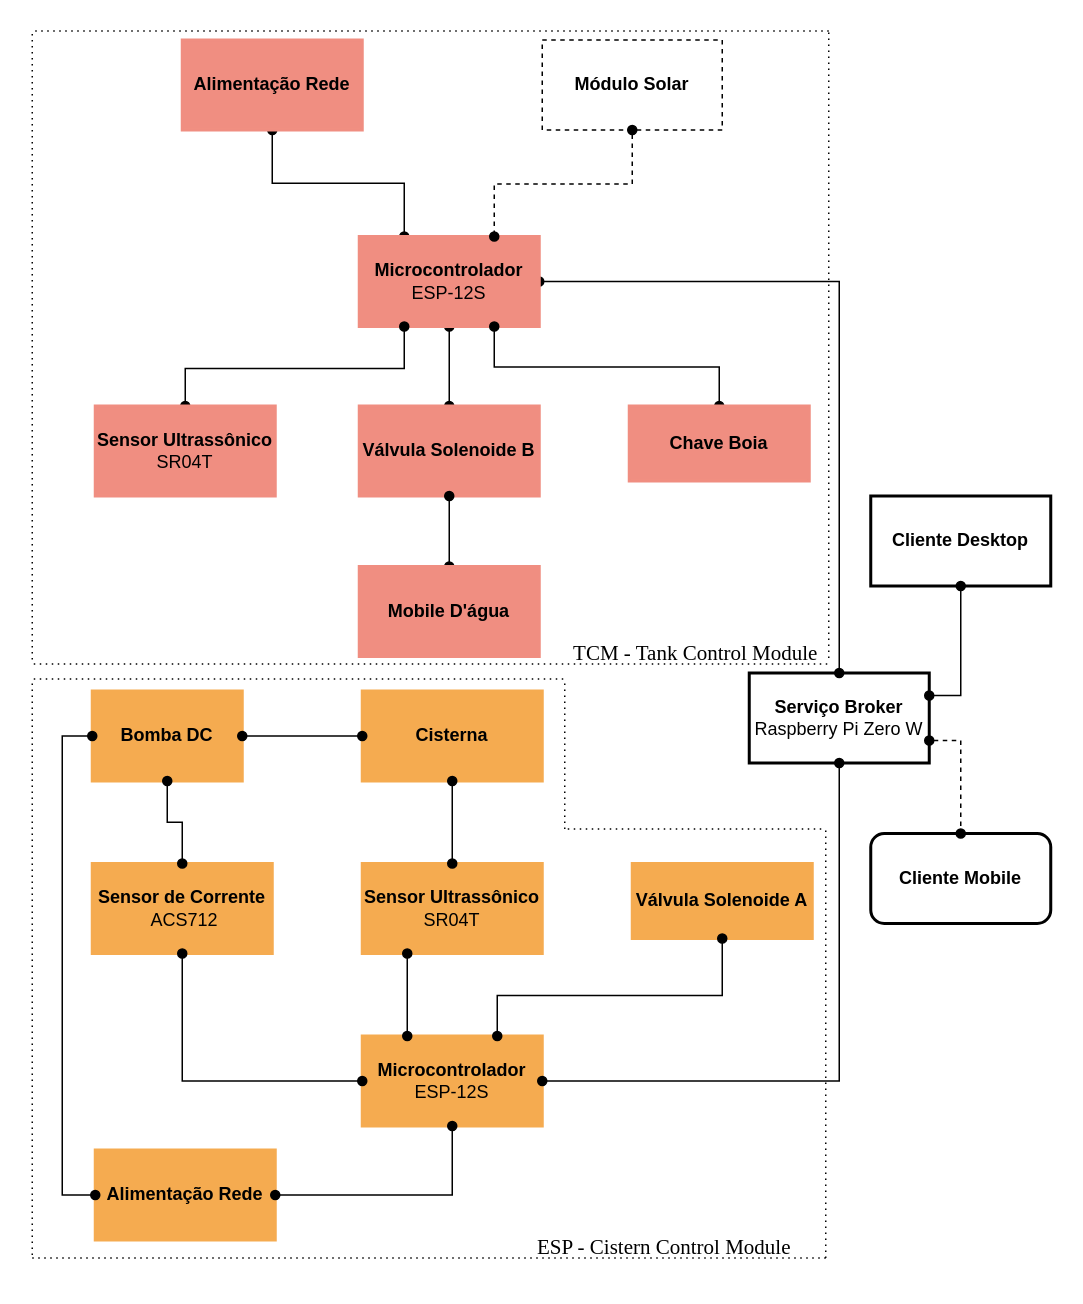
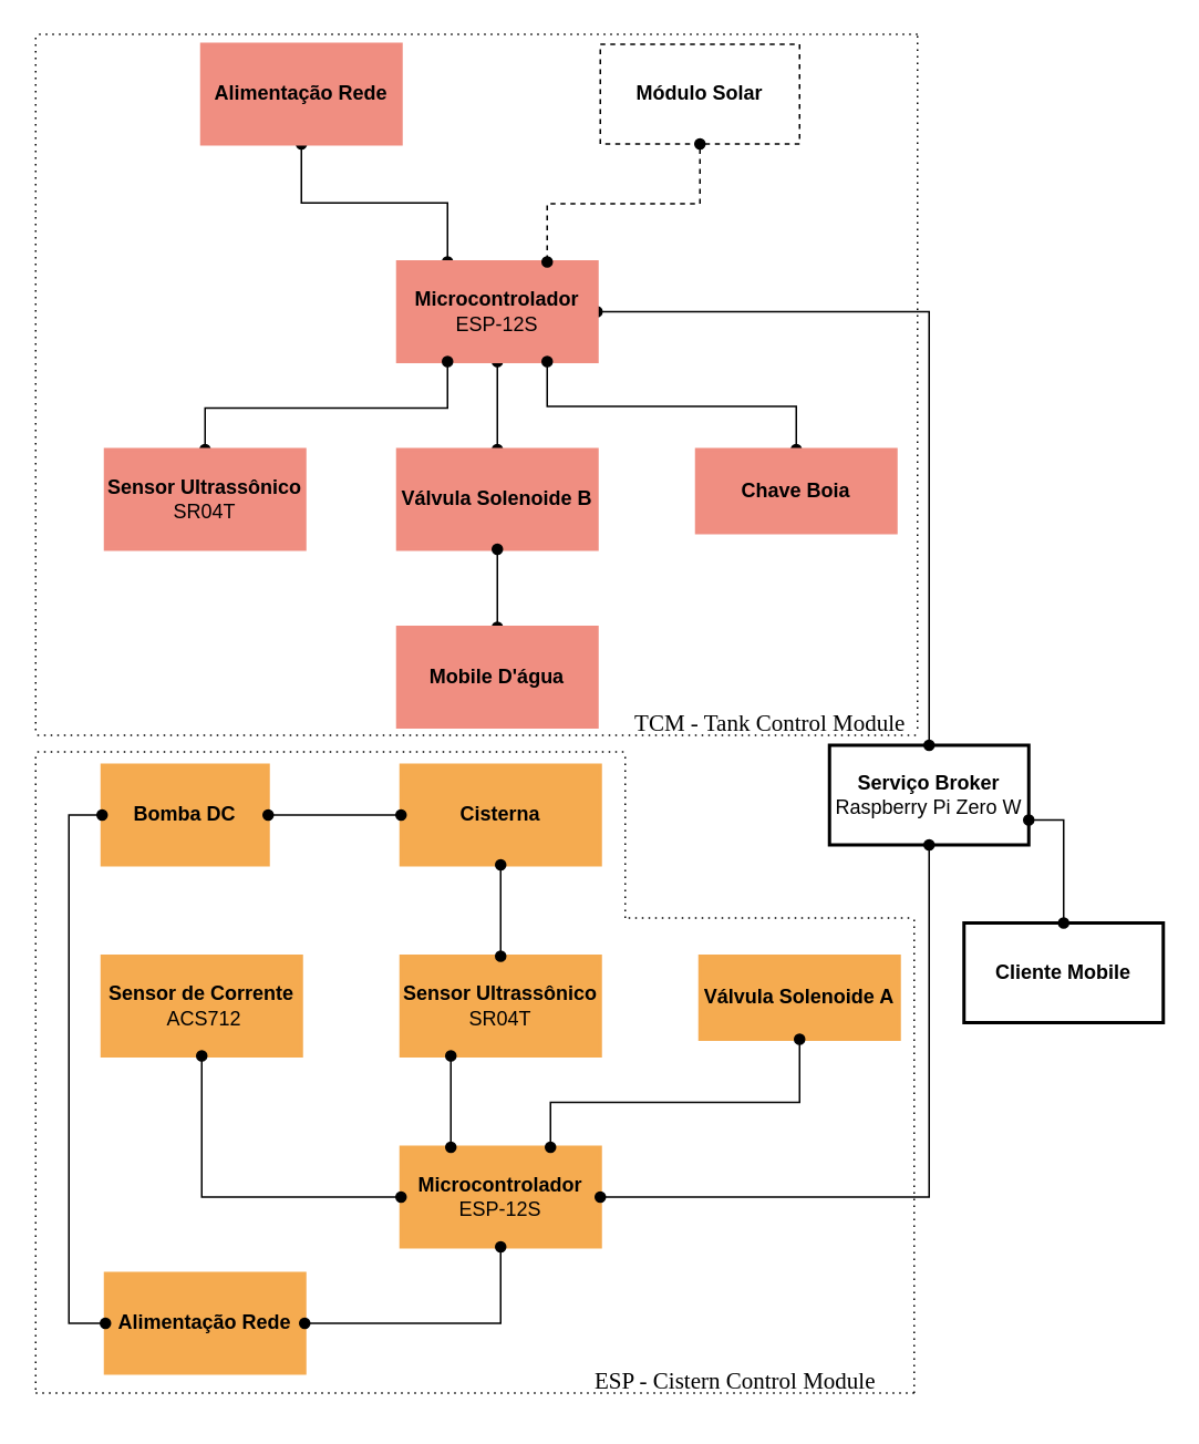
  <mxCell id="0" />
  <mxCell id="1" parent="0" />
  <mxCell id="2" value="&lt;font color=&quot;#000000&quot;&gt;&lt;b&gt;Sensor Ultrassônico&lt;/b&gt; SR04T&lt;/font&gt;" style="rounded=0;whiteSpace=wrap;html=1;fillColor=#F5AB50;strokeColor=#F5AB50;strokeWidth=2;" parent="1" vertex="1"><mxGeometry x="241" y="575" width="120" height="60" as="geometry" /></mxCell>
  <mxCell id="3" value="&lt;font color=&quot;#000000&quot;&gt;&lt;b&gt;Alimentação Rede&lt;/b&gt;&lt;/font&gt;" style="rounded=0;whiteSpace=wrap;html=1;fillColor=#F5AB50;strokeColor=#F5AB50;strokeWidth=2;gradientColor=none;" parent="1" vertex="1"><mxGeometry x="63" y="766" width="120" height="60" as="geometry" /></mxCell>
  <mxCell id="4" value="&lt;font color=&quot;#000000&quot;&gt;&lt;b&gt;Válvula Solenoide A&lt;/b&gt;&lt;/font&gt;" style="rounded=0;whiteSpace=wrap;html=1;fillColor=#F5AB50;strokeColor=#F5AB50;strokeWidth=2;" parent="1" vertex="1"><mxGeometry x="421" y="575" width="120" height="50" as="geometry" /></mxCell>
  <mxCell id="5" value="&lt;b style=&quot;color: rgb(0 , 0 , 0)&quot;&gt;Microcontrolador&lt;br&gt;&lt;/b&gt;&lt;span style=&quot;color: rgb(0 , 0 , 0)&quot;&gt;ESP-12S&lt;/span&gt;" style="rounded=0;whiteSpace=wrap;html=1;fillColor=#F5AB50;strokeColor=#F5AB50;strokeWidth=2;" parent="1" vertex="1"><mxGeometry x="241" y="690" width="120" height="60" as="geometry" /></mxCell>
  <mxCell id="6" value="&lt;b style=&quot;color: rgb(0 , 0 , 0)&quot;&gt;Sensor de Corrente&lt;br&gt;&lt;/b&gt;&lt;span style=&quot;color: rgb(0 , 0 , 0)&quot;&gt;&amp;nbsp;ACS712&lt;/span&gt;" style="rounded=0;whiteSpace=wrap;html=1;fillColor=#F5AB50;strokeColor=#F5AB50;strokeWidth=2;" parent="1" vertex="1"><mxGeometry x="61" y="575" width="120" height="60" as="geometry" /></mxCell>
  <mxCell id="7" value="&lt;font color=&quot;#000000&quot;&gt;&lt;b&gt;Bomba DC&lt;/b&gt;&lt;/font&gt;" style="rounded=0;whiteSpace=wrap;html=1;fillColor=#F5AB50;strokeColor=#F5AB50;strokeWidth=2;" parent="1" vertex="1"><mxGeometry x="61" y="460" width="100" height="60" as="geometry" /></mxCell>
  <mxCell id="8" value="&lt;font color=&quot;#000000&quot;&gt;&lt;b&gt;Cisterna&lt;/b&gt;&lt;/font&gt;" style="rounded=0;whiteSpace=wrap;html=1;fillColor=#F5AB50;strokeColor=#F5AB50;strokeWidth=2;" parent="1" vertex="1"><mxGeometry x="241" y="460" width="120" height="60" as="geometry" /></mxCell>
  <mxCell id="9" style="edgeStyle=orthogonalEdgeStyle;rounded=0;orthogonalLoop=1;jettySize=auto;html=1;entryX=0.25;entryY=0;entryDx=0;entryDy=0;startArrow=oval;startFill=1;endArrow=oval;endFill=1;strokeColor=#000000;" parent="1" source="10" target="13" edge="1"><mxGeometry relative="1" as="geometry" /></mxCell>
  <mxCell id="10" value="&lt;font color=&quot;#000000&quot;&gt;&lt;b&gt;Alimentação Rede&lt;/b&gt;&lt;/font&gt;" style="rounded=0;whiteSpace=wrap;html=1;fillColor=#F08E81;strokeColor=#F08E81;strokeWidth=2;" parent="1" vertex="1"><mxGeometry x="121" y="26" width="120" height="60" as="geometry" /></mxCell>
  <mxCell id="11" value="" style="edgeStyle=orthogonalEdgeStyle;rounded=0;orthogonalLoop=1;jettySize=auto;html=1;startArrow=oval;startFill=1;endArrow=oval;endFill=1;strokeColor=#000000;" parent="1" source="13" target="18" edge="1"><mxGeometry relative="1" as="geometry" /></mxCell>
  <mxCell id="12" style="edgeStyle=orthogonalEdgeStyle;rounded=0;orthogonalLoop=1;jettySize=auto;html=1;entryX=0.5;entryY=0;entryDx=0;entryDy=0;startArrow=oval;startFill=1;endArrow=oval;endFill=1;strokeColor=#000000;" parent="1" source="13" target="32" edge="1"><mxGeometry relative="1" as="geometry" /></mxCell>
  <mxCell id="13" value="&lt;font color=&quot;#000000&quot;&gt;&lt;b&gt;Microcontrolador&lt;/b&gt; ESP-12S&lt;/font&gt;" style="rounded=0;whiteSpace=wrap;html=1;fillColor=#F08E81;strokeColor=#F08E81;strokeWidth=2;" parent="1" vertex="1"><mxGeometry x="239" y="157" width="120" height="60" as="geometry" /></mxCell>
  <mxCell id="14" style="edgeStyle=orthogonalEdgeStyle;rounded=0;orthogonalLoop=1;jettySize=auto;html=1;entryX=0.25;entryY=0;entryDx=0;entryDy=0;startArrow=oval;startFill=1;endArrow=oval;endFill=1;strokeColor=#000000;exitX=0.25;exitY=1;exitDx=0;exitDy=0;" parent="1" source="2" target="5" edge="1"><mxGeometry relative="1" as="geometry" /></mxCell>
  <mxCell id="15" value="" style="edgeStyle=orthogonalEdgeStyle;rounded=0;orthogonalLoop=1;jettySize=auto;html=1;entryX=0.5;entryY=1;entryDx=0;entryDy=0;startArrow=oval;startFill=1;endArrow=oval;endFill=1;strokeColor=#000000;" parent="1" source="5" target="32" edge="1"><mxGeometry x="0.539" y="-52" relative="1" as="geometry"><mxPoint as="offset" /></mxGeometry></mxCell>
  <mxCell id="16" style="edgeStyle=orthogonalEdgeStyle;rounded=0;orthogonalLoop=1;jettySize=auto;html=1;entryX=0;entryY=0.5;entryDx=0;entryDy=0;startArrow=oval;startFill=1;endArrow=oval;endFill=1;strokeColor=#000000;exitX=0.5;exitY=1;exitDx=0;exitDy=0;" parent="1" source="6" target="5" edge="1"><mxGeometry relative="1" as="geometry" /></mxCell>
  <mxCell id="17" style="edgeStyle=orthogonalEdgeStyle;rounded=0;orthogonalLoop=1;jettySize=auto;html=1;entryX=0.75;entryY=0;entryDx=0;entryDy=0;startArrow=oval;startFill=1;endArrow=oval;endFill=1;strokeColor=#000000;" parent="1" source="4" target="5" edge="1"><mxGeometry relative="1" as="geometry"><Array as="points"><mxPoint x="481" y="663" /><mxPoint x="331" y="663" /></Array></mxGeometry></mxCell>
  <mxCell id="18" value="&lt;font color=&quot;#000000&quot;&gt;&lt;b&gt;Válvula Solenoide B&lt;/b&gt;&lt;/font&gt;" style="rounded=0;whiteSpace=wrap;html=1;fillColor=#F08E81;strokeColor=#F08E81;strokeWidth=2;" parent="1" vertex="1"><mxGeometry x="239" y="270" width="120" height="60" as="geometry" /></mxCell>
  <mxCell id="19" style="edgeStyle=orthogonalEdgeStyle;rounded=0;orthogonalLoop=1;jettySize=auto;html=1;entryX=0.75;entryY=1;entryDx=0;entryDy=0;startArrow=oval;startFill=1;endArrow=oval;endFill=1;strokeColor=#000000;" parent="1" source="20" target="13" edge="1"><mxGeometry relative="1" as="geometry"><Array as="points"><mxPoint x="479" y="244" /><mxPoint x="329" y="244" /></Array></mxGeometry></mxCell>
  <mxCell id="20" value="&lt;font color=&quot;#000000&quot;&gt;&lt;b&gt;Chave Boia&lt;/b&gt;&lt;/font&gt;" style="rounded=0;whiteSpace=wrap;html=1;fillColor=#F08E81;strokeColor=#F08E81;strokeWidth=2;" parent="1" vertex="1"><mxGeometry x="419" y="270" width="120" height="50" as="geometry" /></mxCell>
  <mxCell id="21" style="edgeStyle=orthogonalEdgeStyle;rounded=0;orthogonalLoop=1;jettySize=auto;html=1;entryX=0.25;entryY=1;entryDx=0;entryDy=0;startArrow=oval;startFill=1;endArrow=oval;endFill=1;strokeColor=#000000;" parent="1" source="22" target="13" edge="1"><mxGeometry relative="1" as="geometry"><Array as="points"><mxPoint x="123" y="245" /><mxPoint x="269" y="245" /></Array></mxGeometry></mxCell>
  <mxCell id="22" value="&lt;font color=&quot;#000000&quot;&gt;&lt;b&gt;Sensor Ultrassônico&lt;/b&gt; SR04T&lt;/font&gt;" style="rounded=0;whiteSpace=wrap;html=1;fillColor=#F08E81;strokeColor=#F08E81;strokeWidth=2;" parent="1" vertex="1"><mxGeometry x="63" y="270" width="120" height="60" as="geometry" /></mxCell>
  <mxCell id="23" value="" style="edgeStyle=orthogonalEdgeStyle;rounded=0;orthogonalLoop=1;jettySize=auto;html=1;startArrow=oval;startFill=1;endArrow=oval;endFill=1;strokeColor=#000000;" parent="1" source="8" target="7" edge="1"><mxGeometry relative="1" as="geometry" /></mxCell>
  <mxCell id="24" value="" style="edgeStyle=orthogonalEdgeStyle;rounded=0;orthogonalLoop=1;jettySize=auto;html=1;startArrow=oval;startFill=1;endArrow=oval;endFill=1;strokeColor=#000000;exitX=0.5;exitY=1;exitDx=0;exitDy=0;" parent="1" source="8" target="2" edge="1"><mxGeometry relative="1" as="geometry"><mxPoint x="301" y="531" as="sourcePoint" /></mxGeometry></mxCell>
  <mxCell id="25" value="" style="edgeStyle=orthogonalEdgeStyle;rounded=0;orthogonalLoop=1;jettySize=auto;html=1;startArrow=oval;startFill=1;endArrow=oval;endFill=1;strokeColor=#000000;" parent="1" source="26" target="18" edge="1"><mxGeometry relative="1" as="geometry" /></mxCell>
  <mxCell id="26" value="&lt;font color=&quot;#000000&quot;&gt;&lt;b&gt;Mobile D'água&lt;/b&gt;&lt;/font&gt;" style="rounded=0;whiteSpace=wrap;html=1;fillColor=#F08E81;strokeColor=#F08E81;strokeWidth=2;" parent="1" vertex="1"><mxGeometry x="239" y="377" width="120" height="60" as="geometry" /></mxCell>
  <mxCell id="27" style="edgeStyle=orthogonalEdgeStyle;rounded=0;orthogonalLoop=1;jettySize=auto;html=1;entryX=0.75;entryY=0;entryDx=0;entryDy=0;startArrow=oval;startFill=1;endArrow=oval;endFill=1;strokeColor=#000000;dashed=1;" parent="1" source="28" target="13" edge="1"><mxGeometry relative="1" as="geometry"><Array as="points"><mxPoint x="421" y="122" /><mxPoint x="329" y="122" /></Array></mxGeometry></mxCell>
  <mxCell id="28" value="&lt;font color=&quot;#000000&quot;&gt;&lt;b&gt;Módulo Solar&lt;/b&gt;&lt;/font&gt;" style="rounded=0;whiteSpace=wrap;html=1;fillColor=none;strokeColor=#000000;strokeWidth=1;dashed=1;" parent="1" vertex="1"><mxGeometry x="361" y="26" width="120" height="60" as="geometry" /></mxCell>
- <mxCell id="29" value="" style="edgeStyle=orthogonalEdgeStyle;rounded=0;orthogonalLoop=1;jettySize=auto;html=1;startArrow=oval;startFill=1;endArrow=oval;endFill=1;strokeColor=#000000;" parent="1" source="7" target="6" edge="1"><mxGeometry relative="1" as="geometry" /></mxCell>
- <mxCell id="30" style="edgeStyle=orthogonalEdgeStyle;rounded=0;orthogonalLoop=1;jettySize=auto;html=1;exitX=1;exitY=0.75;exitDx=0;exitDy=0;entryX=0.5;entryY=0;entryDx=0;entryDy=0;startArrow=oval;startFill=1;endArrow=oval;endFill=1;strokeColor=#000000;dashed=1;" parent="1" source="32" target="34" edge="1"><mxGeometry relative="1" as="geometry" /></mxCell>
- <mxCell id="31" style="edgeStyle=orthogonalEdgeStyle;rounded=0;orthogonalLoop=1;jettySize=auto;html=1;exitX=1;exitY=0.25;exitDx=0;exitDy=0;entryX=0.5;entryY=1;entryDx=0;entryDy=0;startArrow=oval;startFill=1;endArrow=oval;endFill=1;strokeColor=#000000;" parent="1" source="32" target="33" edge="1"><mxGeometry relative="1" as="geometry" /></mxCell>
+ <mxCell id="30" style="edgeStyle=orthogonalEdgeStyle;rounded=0;orthogonalLoop=1;jettySize=auto;html=1;exitX=1;exitY=0.75;exitDx=0;exitDy=0;entryX=0.5;entryY=0;entryDx=0;entryDy=0;startArrow=oval;startFill=1;endArrow=oval;endFill=1;strokeColor=#000000;" parent="1" source="32" target="34" edge="1"><mxGeometry relative="1" as="geometry" /></mxCell>
  <mxCell id="32" value="&lt;font color=&quot;#000000&quot;&gt;&lt;b&gt;Serviço Broker&lt;/b&gt;&lt;br&gt;Raspberry Pi Zero W&lt;br&gt;&lt;/font&gt;" style="rounded=0;whiteSpace=wrap;html=1;fillColor=none;strokeColor=#000000;strokeWidth=2;" parent="1" vertex="1"><mxGeometry x="499" y="448" width="120" height="60" as="geometry" /></mxCell>
- <mxCell id="33" value="&lt;font color=&quot;#000000&quot;&gt;&lt;b&gt;Cliente Desktop&lt;/b&gt;&lt;br&gt;&lt;/font&gt;" style="rounded=0;whiteSpace=wrap;html=1;fillColor=none;strokeColor=#000000;strokeWidth=2;" parent="1" vertex="1"><mxGeometry x="580" y="330" width="120" height="60" as="geometry" /></mxCell>
- <mxCell id="34" value="&lt;font color=&quot;#000000&quot;&gt;&lt;b&gt;Cliente Mobile&lt;/b&gt;&lt;br&gt;&lt;/font&gt;" style="whiteSpace=wrap;html=1;fillColor=none;strokeColor=#000000;strokeWidth=2;rounded=1;" parent="1" vertex="1"><mxGeometry x="580" y="555" width="120" height="60" as="geometry" /></mxCell>
+ <mxCell id="34" value="&lt;font color=&quot;#000000&quot;&gt;&lt;b&gt;Cliente Mobile&lt;/b&gt;&lt;br&gt;&lt;/font&gt;" style="rounded=0;whiteSpace=wrap;html=1;fillColor=none;strokeColor=#000000;strokeWidth=2;" parent="1" vertex="1"><mxGeometry x="580" y="555" width="120" height="60" as="geometry" /></mxCell>
  <mxCell id="35" style="edgeStyle=orthogonalEdgeStyle;rounded=0;orthogonalLoop=1;jettySize=auto;html=1;entryX=0;entryY=0.5;entryDx=0;entryDy=0;startArrow=oval;startFill=1;strokeColor=#000000;endArrow=oval;endFill=1;" parent="1" source="3" target="7" edge="1"><mxGeometry relative="1" as="geometry"><Array as="points"><mxPoint x="41" y="796" /><mxPoint x="41" y="490" /></Array></mxGeometry></mxCell>
  <mxCell id="36" style="edgeStyle=orthogonalEdgeStyle;rounded=0;orthogonalLoop=1;jettySize=auto;html=1;entryX=0.5;entryY=1;entryDx=0;entryDy=0;startArrow=oval;startFill=1;endArrow=oval;endFill=1;strokeColor=#000000;" parent="1" source="3" target="5" edge="1"><mxGeometry relative="1" as="geometry" /></mxCell>
  <mxCell id="37" value="" style="endArrow=none;dashed=1;html=1;dashPattern=1 3;strokeWidth=1;rounded=0;" edge="1" parent="1"><mxGeometry width="50" height="50" relative="1" as="geometry"><mxPoint x="22" y="452" as="sourcePoint" /><mxPoint x="375" y="452" as="targetPoint" /></mxGeometry></mxCell>
  <mxCell id="38" value="" style="endArrow=none;dashed=1;html=1;dashPattern=1 3;strokeWidth=1;rounded=0;" edge="1" parent="1"><mxGeometry width="50" height="50" relative="1" as="geometry"><mxPoint x="21" y="455" as="sourcePoint" /><mxPoint x="21" y="837" as="targetPoint" /></mxGeometry></mxCell>
  <mxCell id="39" value="" style="endArrow=none;dashed=1;html=1;dashPattern=1 3;strokeWidth=1;rounded=0;" edge="1" parent="1"><mxGeometry width="50" height="50" relative="1" as="geometry"><mxPoint x="21" y="838" as="sourcePoint" /><mxPoint x="552" y="838" as="targetPoint" /></mxGeometry></mxCell>
  <mxCell id="40" value="" style="endArrow=none;dashed=1;html=1;dashPattern=1 3;strokeWidth=1;rounded=0;" edge="1" parent="1"><mxGeometry width="50" height="50" relative="1" as="geometry"><mxPoint x="550" y="838" as="sourcePoint" /><mxPoint x="550" y="551" as="targetPoint" /></mxGeometry></mxCell>
  <mxCell id="41" value="" style="endArrow=none;dashed=1;html=1;dashPattern=1 3;strokeWidth=1;rounded=0;" edge="1" parent="1"><mxGeometry width="50" height="50" relative="1" as="geometry"><mxPoint x="376" y="552" as="sourcePoint" /><mxPoint x="376" y="453" as="targetPoint" /></mxGeometry></mxCell>
  <mxCell id="42" value="" style="endArrow=none;dashed=1;html=1;dashPattern=1 3;strokeWidth=1;rounded=0;" edge="1" parent="1"><mxGeometry width="50" height="50" relative="1" as="geometry"><mxPoint x="378" y="552" as="sourcePoint" /><mxPoint x="548" y="552" as="targetPoint" /></mxGeometry></mxCell>
  <mxCell id="43" value="&lt;font style=&quot;font-size: 14px&quot; face=&quot;Times New Roman&quot;&gt;ESP - Cistern Control Module&lt;/font&gt;" style="text;html=1;strokeColor=none;fillColor=none;align=center;verticalAlign=middle;whiteSpace=wrap;rounded=0;" vertex="1" parent="1"><mxGeometry x="296" y="817" width="293" height="30" as="geometry" /></mxCell>
  <mxCell id="44" value="" style="endArrow=none;dashed=1;html=1;dashPattern=1 3;strokeWidth=1;rounded=0;" edge="1" parent="1"><mxGeometry width="50" height="50" relative="1" as="geometry"><mxPoint x="21" y="22" as="sourcePoint" /><mxPoint x="21" y="440" as="targetPoint" /></mxGeometry></mxCell>
  <mxCell id="45" value="" style="endArrow=none;dashed=1;html=1;dashPattern=1 3;strokeWidth=1;rounded=0;" edge="1" parent="1"><mxGeometry width="50" height="50" relative="1" as="geometry"><mxPoint x="551" y="442" as="sourcePoint" /><mxPoint x="20" y="442" as="targetPoint" /></mxGeometry></mxCell>
  <mxCell id="46" value="" style="endArrow=none;dashed=1;html=1;dashPattern=1 3;strokeWidth=1;rounded=0;" edge="1" parent="1"><mxGeometry width="50" height="50" relative="1" as="geometry"><mxPoint x="552" y="21" as="sourcePoint" /><mxPoint x="552" y="440" as="targetPoint" /></mxGeometry></mxCell>
  <mxCell id="47" value="&lt;font style=&quot;font-size: 14px&quot; face=&quot;Times New Roman&quot;&gt;TCM - Tank Control Module&lt;/font&gt;" style="text;html=1;strokeColor=none;fillColor=none;align=center;verticalAlign=middle;whiteSpace=wrap;rounded=0;" vertex="1" parent="1"><mxGeometry x="377" y="421" width="173" height="30" as="geometry" /></mxCell>
  <mxCell id="48" value="" style="endArrow=none;dashed=1;html=1;dashPattern=1 3;strokeWidth=1;rounded=0;" edge="1" parent="1"><mxGeometry width="50" height="50" relative="1" as="geometry"><mxPoint x="552" y="20" as="sourcePoint" /><mxPoint x="22" y="20" as="targetPoint" /></mxGeometry></mxCell>
